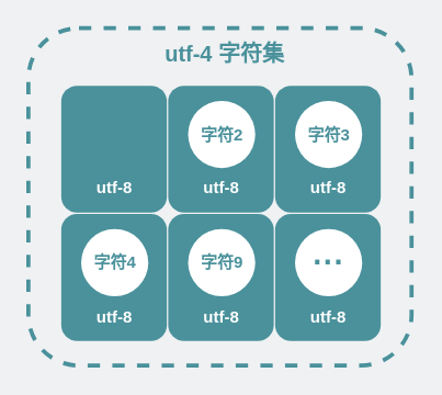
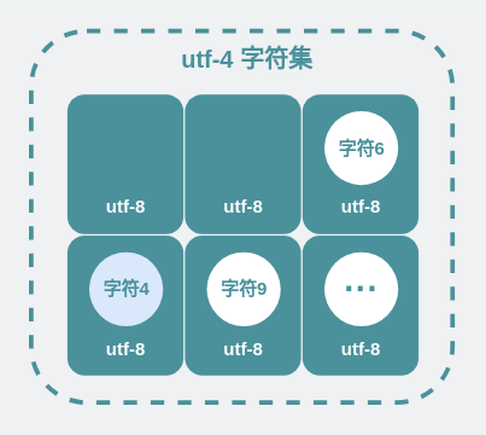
  <mxCell id="0" />
  <mxCell id="1" parent="0" />
  <mxCell id="2" value="" style="rounded=1;whiteSpace=wrap;html=1;fontSize=23;fontColor=#4A919B;strokeColor=#4A919B;fillColor=none;dashed=1;strokeWidth=3;" vertex="1" parent="1"><mxGeometry x="20" y="20" width="279.5" height="246" as="geometry" /></mxCell>
  <mxCell id="3" value="" style="rounded=1;whiteSpace=wrap;html=1;fillColor=#4A919B;strokeColor=none;fontStyle=1" parent="1" vertex="1"><mxGeometry x="44" y="62" width="77" height="92.5" as="geometry" /></mxCell>
  <mxCell id="4" value="&lt;font color=&quot;#ffffff&quot;&gt;&lt;span&gt;utf-8&lt;/span&gt;&lt;/font&gt;" style="text;html=1;strokeColor=none;fillColor=none;align=center;verticalAlign=middle;whiteSpace=wrap;rounded=0;fontStyle=1" parent="1" vertex="1"><mxGeometry x="52.5" y="122" width="60" height="30" as="geometry" /></mxCell>
  <mxCell id="5" value="" style="rounded=1;whiteSpace=wrap;html=1;fillColor=#4A919B;strokeColor=none;fontStyle=1" vertex="1" parent="1"><mxGeometry x="44" y="155.5" width="77" height="92.5" as="geometry" /></mxCell>
  <mxCell id="6" value="&lt;font color=&quot;#ffffff&quot;&gt;&lt;span&gt;utf-8&lt;/span&gt;&lt;/font&gt;" style="text;html=1;strokeColor=none;fillColor=none;align=center;verticalAlign=middle;whiteSpace=wrap;rounded=0;fontStyle=1" vertex="1" parent="1"><mxGeometry x="52.5" y="215.5" width="60" height="30" as="geometry" /></mxCell>
- <mxCell id="7" value="&lt;span&gt;&lt;font color=&quot;#4a919b&quot;&gt;字符4&lt;/font&gt;&lt;/span&gt;" style="ellipse;whiteSpace=wrap;html=1;aspect=fixed;fontColor=#000000;strokeColor=none;fontStyle=1" vertex="1" parent="1"><mxGeometry x="58.5" y="166.5" width="49" height="49" as="geometry" /></mxCell>
+ <mxCell id="7" value="&lt;span&gt;&lt;font color=&quot;#4a919b&quot;&gt;字符4&lt;/font&gt;&lt;/span&gt;" style="ellipse;whiteSpace=wrap;html=1;aspect=fixed;fontColor=#000000;strokeColor=none;fontStyle=1;fillColor=#dae8fc;" vertex="1" parent="1"><mxGeometry x="58.5" y="166.5" width="49" height="49" as="geometry" /></mxCell>
  <mxCell id="8" value="" style="rounded=1;whiteSpace=wrap;html=1;fillColor=#4A919B;strokeColor=none;fontStyle=1" vertex="1" parent="1"><mxGeometry x="122" y="62" width="77" height="92.5" as="geometry" /></mxCell>
  <mxCell id="9" value="&lt;font color=&quot;#ffffff&quot;&gt;&lt;span&gt;utf-8&lt;/span&gt;&lt;/font&gt;" style="text;html=1;strokeColor=none;fillColor=none;align=center;verticalAlign=middle;whiteSpace=wrap;rounded=0;fontStyle=1" vertex="1" parent="1"><mxGeometry x="130.5" y="122" width="60" height="30" as="geometry" /></mxCell>
- <mxCell id="10" value="&lt;span&gt;&lt;font color=&quot;#4a919b&quot;&gt;字符2&lt;/font&gt;&lt;/span&gt;" style="ellipse;whiteSpace=wrap;html=1;aspect=fixed;fontColor=#000000;strokeColor=none;fontStyle=1" vertex="1" parent="1"><mxGeometry x="136.5" y="73" width="49" height="49" as="geometry" /></mxCell>
  <mxCell id="11" value="" style="rounded=1;whiteSpace=wrap;html=1;fillColor=#4A919B;strokeColor=none;fontStyle=1" vertex="1" parent="1"><mxGeometry x="122" y="155.5" width="77" height="92.5" as="geometry" /></mxCell>
  <mxCell id="12" value="&lt;font color=&quot;#ffffff&quot;&gt;&lt;span&gt;utf-8&lt;/span&gt;&lt;/font&gt;" style="text;html=1;strokeColor=none;fillColor=none;align=center;verticalAlign=middle;whiteSpace=wrap;rounded=0;fontStyle=1" vertex="1" parent="1"><mxGeometry x="130.5" y="215.5" width="60" height="30" as="geometry" /></mxCell>
  <mxCell id="13" value="&lt;span style=&quot;color: rgb(74 , 145 , 155)&quot;&gt;字符9&lt;/span&gt;" style="ellipse;whiteSpace=wrap;html=1;aspect=fixed;fontColor=#000000;strokeColor=none;fontStyle=1" vertex="1" parent="1"><mxGeometry x="136.5" y="166.5" width="49" height="49" as="geometry" /></mxCell>
  <mxCell id="14" value="&lt;font size=&quot;1&quot;&gt;&lt;b style=&quot;font-size: 16px&quot;&gt;utf-4 字符集&lt;/b&gt;&lt;/font&gt;" style="text;html=1;strokeColor=none;fillColor=none;align=center;verticalAlign=middle;whiteSpace=wrap;rounded=0;dashed=1;fontSize=23;fontColor=#4A919B;" vertex="1" parent="1"><mxGeometry x="102" y="22" width="123" height="30" as="geometry" /></mxCell>
  <mxCell id="15" value="" style="rounded=1;whiteSpace=wrap;html=1;fillColor=#4A919B;strokeColor=none;fontStyle=1" vertex="1" parent="1"><mxGeometry x="200" y="62" width="77" height="92.5" as="geometry" /></mxCell>
  <mxCell id="16" value="&lt;font color=&quot;#ffffff&quot;&gt;&lt;span&gt;utf-8&lt;/span&gt;&lt;/font&gt;" style="text;html=1;strokeColor=none;fillColor=none;align=center;verticalAlign=middle;whiteSpace=wrap;rounded=0;fontStyle=1" vertex="1" parent="1"><mxGeometry x="208.5" y="122" width="60" height="30" as="geometry" /></mxCell>
- <mxCell id="17" value="&lt;span&gt;&lt;font color=&quot;#4a919b&quot;&gt;字符3&lt;/font&gt;&lt;/span&gt;" style="ellipse;whiteSpace=wrap;html=1;aspect=fixed;fontColor=#000000;strokeColor=none;fontStyle=1" vertex="1" parent="1"><mxGeometry x="214.5" y="73" width="49" height="49" as="geometry" /></mxCell>
+ <mxCell id="17" value="&lt;span&gt;&lt;font color=&quot;#4a919b&quot;&gt;字符6&lt;/font&gt;&lt;/span&gt;" style="ellipse;whiteSpace=wrap;html=1;aspect=fixed;fontColor=#000000;strokeColor=none;fontStyle=1" vertex="1" parent="1"><mxGeometry x="214.5" y="73" width="49" height="49" as="geometry" /></mxCell>
  <mxCell id="18" value="" style="rounded=1;whiteSpace=wrap;html=1;fillColor=#4A919B;strokeColor=none;fontStyle=1" vertex="1" parent="1"><mxGeometry x="200" y="155.5" width="77" height="92.5" as="geometry" /></mxCell>
  <mxCell id="19" value="&lt;font color=&quot;#ffffff&quot;&gt;&lt;span&gt;utf-8&lt;/span&gt;&lt;/font&gt;" style="text;html=1;strokeColor=none;fillColor=none;align=center;verticalAlign=middle;whiteSpace=wrap;rounded=0;fontStyle=1" vertex="1" parent="1"><mxGeometry x="208.5" y="215.5" width="60" height="30" as="geometry" /></mxCell>
  <mxCell id="20" value="&lt;span&gt;&lt;font style=&quot;font-size: 23px&quot; color=&quot;#4a919b&quot;&gt;···&lt;/font&gt;&lt;/span&gt;" style="ellipse;whiteSpace=wrap;html=1;aspect=fixed;fontColor=#000000;strokeColor=none;fontStyle=1" vertex="1" parent="1"><mxGeometry x="214.5" y="166.5" width="49" height="49" as="geometry" /></mxCell>
